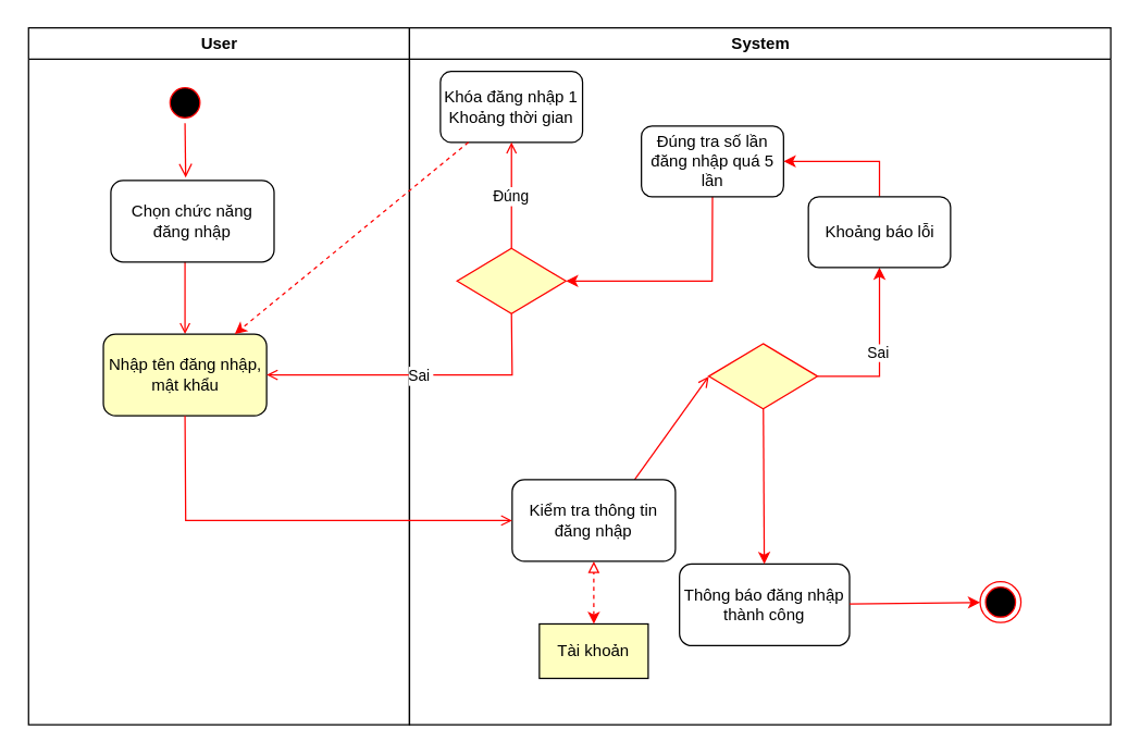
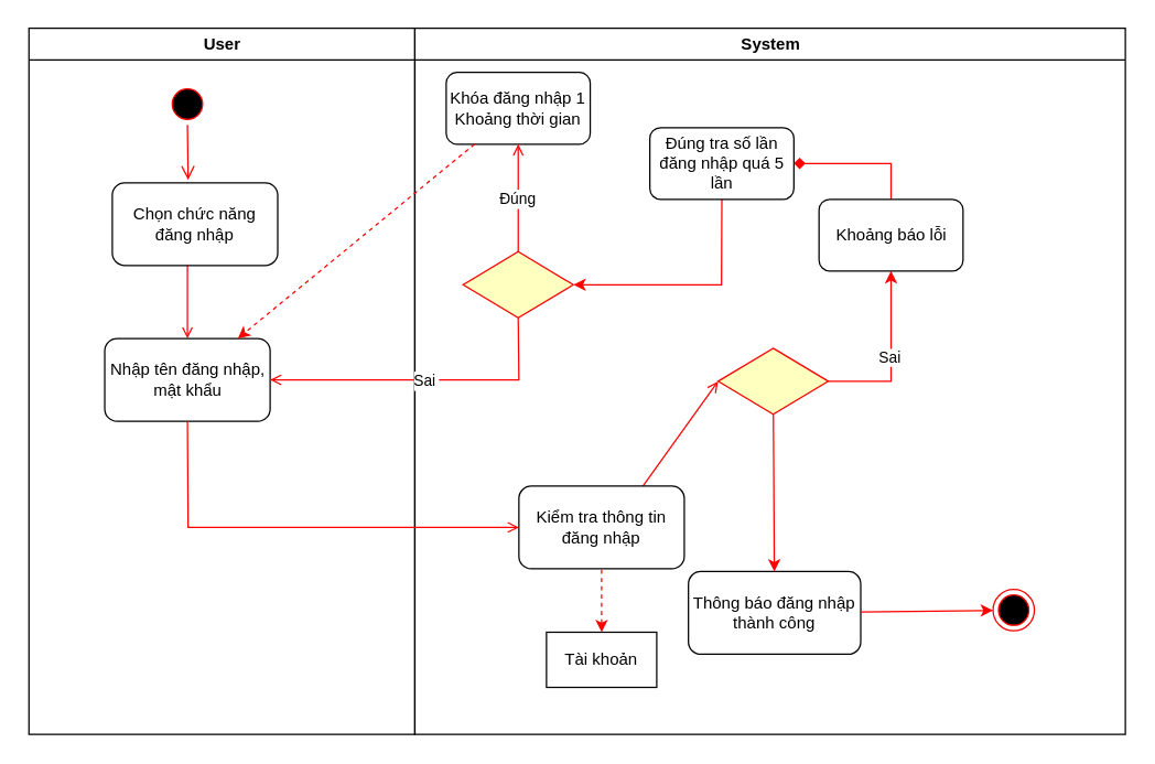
  <mxCell id="0" />
  <mxCell id="1" parent="0" />
  <mxCell id="2" value="User" style="swimlane;whiteSpace=wrap;fontStyle=1;swimlaneLine=1;rounded=0;shadow=0;glass=0;startSize=23;" parent="1" vertex="1"><mxGeometry x="20.5" y="20" width="280" height="512" as="geometry" /></mxCell>
  <mxCell id="3" value="" style="ellipse;shape=startState;fillColor=#000000;strokeColor=#ff0000;" parent="2" vertex="1"><mxGeometry x="100" y="40" width="30" height="30" as="geometry" /></mxCell>
  <mxCell id="4" value="" style="edgeStyle=elbowEdgeStyle;elbow=horizontal;verticalAlign=bottom;endArrow=open;endSize=8;strokeColor=#FF0000;endFill=1;rounded=0;exitX=0.5;exitY=1;exitDx=0;exitDy=0;" parent="2" source="3" edge="1"><mxGeometry x="100" y="40" as="geometry"><mxPoint x="115.5" y="110" as="targetPoint" /><mxPoint x="145.5" y="92" as="sourcePoint" /></mxGeometry></mxCell>
  <mxCell id="5" value="" style="endArrow=open;strokeColor=#FF0000;endFill=1;rounded=0;entryX=0.5;entryY=0;entryDx=0;entryDy=0;" parent="2" target="7" edge="1"><mxGeometry relative="1" as="geometry"><mxPoint x="115" y="160" as="sourcePoint" /><mxPoint x="115" y="220" as="targetPoint" /></mxGeometry></mxCell>
  <mxCell id="6" value="Chọn chức năng đăng nhập" style="rounded=1;whiteSpace=wrap;html=1;" parent="2" vertex="1"><mxGeometry x="60.5" y="112" width="120" height="60" as="geometry" /></mxCell>
- <mxCell id="7" value="Nhập tên đăng nhập, mật khẩu" style="rounded=1;whiteSpace=wrap;html=1;fillColor=#ffffc0;" parent="2" vertex="1"><mxGeometry x="55" y="225" width="120" height="60" as="geometry" /></mxCell>
+ <mxCell id="7" value="Nhập tên đăng nhập, mật khẩu" style="rounded=1;whiteSpace=wrap;html=1;" parent="2" vertex="1"><mxGeometry x="55" y="225" width="120" height="60" as="geometry" /></mxCell>
  <mxCell id="8" value="System" style="swimlane;whiteSpace=wrap" parent="1" vertex="1"><mxGeometry x="300.5" y="20" width="515.5" height="512" as="geometry" /></mxCell>
  <mxCell id="9" value="" style="endArrow=open;strokeColor=#FF0000;endFill=1;rounded=0;exitX=0.75;exitY=0;exitDx=0;exitDy=0;entryX=0;entryY=0.5;entryDx=0;entryDy=0;" parent="8" source="14" target="20" edge="1"><mxGeometry relative="1" as="geometry"><mxPoint x="130" y="253.148" as="sourcePoint" /><mxPoint x="355.5" y="332" as="targetPoint" /></mxGeometry></mxCell>
  <mxCell id="10" value="" style="endArrow=classic;html=1;rounded=0;fillColor=#e51400;strokeColor=light-dark(#FF0000,#EDEDED);exitX=0.5;exitY=1;exitDx=0;exitDy=0;entryX=1;entryY=0.5;entryDx=0;entryDy=0;" parent="8" source="11" target="19" edge="1"><mxGeometry width="50" height="50" relative="1" as="geometry"><mxPoint x="195.5" y="152" as="sourcePoint" /><mxPoint x="122.25" y="182" as="targetPoint" /><Array as="points"><mxPoint x="222.5" y="186" /></Array></mxGeometry></mxCell>
  <mxCell id="11" value="Đúng tra số lần đăng nhập quá 5 lần" style="rounded=1;whiteSpace=wrap;html=1;" parent="8" vertex="1"><mxGeometry x="170.5" y="72" width="104.5" height="52" as="geometry" /></mxCell>
  <mxCell id="12" value="" style="endArrow=classic;html=1;rounded=0;exitX=1;exitY=0.5;exitDx=0;exitDy=0;fillColor=#e51400;strokeColor=#FF0000;entryX=0.5;entryY=1;entryDx=0;entryDy=0;" parent="8" source="20" target="23" edge="1"><mxGeometry width="50" height="50" relative="1" as="geometry"><mxPoint x="295" y="261" as="sourcePoint" /><mxPoint x="345.5" y="172" as="targetPoint" /><Array as="points"><mxPoint x="345.5" y="256" /></Array></mxGeometry></mxCell>
  <mxCell id="13" value="Sai" style="edgeLabel;html=1;align=center;verticalAlign=middle;resizable=0;points=[];" parent="12" connectable="0" vertex="1"><mxGeometry y="2" relative="1" as="geometry"><mxPoint as="offset" /></mxGeometry></mxCell>
  <mxCell id="14" value="Kiểm tra thông tin đăng nhập" style="rounded=1;whiteSpace=wrap;html=1;" parent="8" vertex="1"><mxGeometry x="75.5" y="332" width="120" height="60" as="geometry" /></mxCell>
- <mxCell id="15" value="" style="endArrow=classic;html=1;rounded=0;entryX=1;entryY=0.5;entryDx=0;entryDy=0;fillColor=#e51400;strokeColor=light-dark(#FF0000,#EDEDED);exitX=0.5;exitY=0;exitDx=0;exitDy=0;" parent="8" source="23" target="11" edge="1"><mxGeometry width="50" height="50" relative="1" as="geometry"><mxPoint x="345.5" y="112" as="sourcePoint" /><mxPoint x="132" y="162" as="targetPoint" /><Array as="points"><mxPoint x="345.5" y="98" /></Array></mxGeometry></mxCell>
+ <mxCell id="15" value="" style="endArrow=diamond;html=1;rounded=0;entryX=1;entryY=0.5;entryDx=0;entryDy=0;fillColor=#e51400;strokeColor=light-dark(#FF0000,#EDEDED);exitX=0.5;exitY=0;exitDx=0;exitDy=0;" parent="8" source="23" target="11" edge="1"><mxGeometry width="50" height="50" relative="1" as="geometry"><mxPoint x="345.5" y="112" as="sourcePoint" /><mxPoint x="132" y="162" as="targetPoint" /><Array as="points"><mxPoint x="345.5" y="98" /></Array></mxGeometry></mxCell>
  <mxCell id="16" value="Khóa đăng nhập 1 Khoảng thời gian" style="rounded=1;whiteSpace=wrap;html=1;" parent="8" vertex="1"><mxGeometry x="22.75" y="32" width="104.5" height="52" as="geometry" /></mxCell>
  <mxCell id="17" value="Đúng" style="endArrow=open;strokeColor=#FF0000;endFill=1;rounded=0;entryX=0.5;entryY=1;entryDx=0;entryDy=0;exitX=0.5;exitY=0;exitDx=0;exitDy=0;" parent="8" source="19" target="16" edge="1"><mxGeometry relative="1" as="geometry"><mxPoint x="75" y="142" as="sourcePoint" /><mxPoint x="125.5" y="102" as="targetPoint" /></mxGeometry></mxCell>
  <mxCell id="18" value="" style="ellipse;shape=endState;fillColor=#000000;strokeColor=#ff0000" parent="8" vertex="1"><mxGeometry x="419.5" y="407" width="30" height="30" as="geometry" /></mxCell>
  <mxCell id="19" value="" style="rhombus;fillColor=#ffffc0;strokeColor=#ff0000;" parent="8" vertex="1"><mxGeometry x="35" y="162" width="80" height="48" as="geometry" /></mxCell>
  <mxCell id="20" value="" style="rhombus;fillColor=#ffffc0;strokeColor=#ff0000;" parent="8" vertex="1"><mxGeometry x="220" y="232" width="80" height="48" as="geometry" /></mxCell>
- <mxCell id="21" value="Tài khoản" style="rounded=0;whiteSpace=wrap;html=1;fillColor=#ffffc0;" parent="8" vertex="1"><mxGeometry x="95.5" y="438" width="80" height="40" as="geometry" /></mxCell>
- <mxCell id="22" value="" style="endArrow=block;strokeColor=#FF0000;endFill=0;rounded=0;dashed=1;startArrow=classic;startFill=1;" parent="8" source="21" target="14" edge="1"><mxGeometry relative="1" as="geometry"><mxPoint x="85.5" y="282" as="sourcePoint" /><mxPoint x="70.799" y="452" as="targetPoint" /></mxGeometry></mxCell>
+ <mxCell id="21" value="Tài khoản" style="rounded=0;whiteSpace=wrap;html=1;" parent="8" vertex="1"><mxGeometry x="95.5" y="438" width="80" height="40" as="geometry" /></mxCell>
+ <mxCell id="22" value="" style="endArrow=none;strokeColor=#FF0000;endFill=0;rounded=0;dashed=1;startArrow=classic;startFill=1;" parent="8" source="21" target="14" edge="1"><mxGeometry relative="1" as="geometry"><mxPoint x="85.5" y="282" as="sourcePoint" /><mxPoint x="70.799" y="452" as="targetPoint" /></mxGeometry></mxCell>
  <mxCell id="23" value="Khoảng báo lỗi" style="rounded=1;whiteSpace=wrap;html=1;" parent="8" vertex="1"><mxGeometry x="293.25" y="124" width="104.5" height="52" as="geometry" /></mxCell>
  <mxCell id="24" value="Thông báo đăng nhập thành công" style="rounded=1;whiteSpace=wrap;html=1;" parent="8" vertex="1"><mxGeometry x="198.5" y="394" width="125" height="60" as="geometry" /></mxCell>
  <mxCell id="25" value="" style="endArrow=classic;html=1;rounded=0;strokeColor=#FF0000;" parent="8" source="20" target="24" edge="1"><mxGeometry width="50" height="50" relative="1" as="geometry"><mxPoint x="265.5" y="352" as="sourcePoint" /><mxPoint x="315.5" y="302" as="targetPoint" /></mxGeometry></mxCell>
  <mxCell id="26" value="" style="endArrow=classic;html=1;rounded=0;strokeColor=light-dark(#ff0000, #ededed);" parent="8" source="24" target="18" edge="1"><mxGeometry width="50" height="50" relative="1" as="geometry"><mxPoint x="345.5" y="352" as="sourcePoint" /><mxPoint x="422.532" y="352" as="targetPoint" /></mxGeometry></mxCell>
  <mxCell id="27" value="Sai" style="endArrow=open;strokeColor=#FF0000;endFill=1;rounded=0;entryX=1;entryY=0.5;entryDx=0;entryDy=0;exitX=0.5;exitY=1;exitDx=0;exitDy=0;" parent="1" source="19" target="7" edge="1"><mxGeometry relative="1" as="geometry"><mxPoint x="406" y="242" as="sourcePoint" /><mxPoint x="336" y="262" as="targetPoint" /><Array as="points"><mxPoint x="376" y="275" /></Array></mxGeometry></mxCell>
  <mxCell id="28" value="" style="endArrow=open;strokeColor=#FF0000;endFill=1;rounded=0;entryX=0;entryY=0.5;entryDx=0;entryDy=0;exitX=0.5;exitY=1;exitDx=0;exitDy=0;" parent="1" source="7" target="14" edge="1"><mxGeometry relative="1" as="geometry"><mxPoint x="166" y="332" as="sourcePoint" /><mxPoint x="135.5" y="345" as="targetPoint" /><Array as="points"><mxPoint x="136" y="382" /></Array></mxGeometry></mxCell>
  <mxCell id="29" value="" style="endArrow=classic;strokeColor=#FF0000;endFill=1;rounded=0;dashed=1;" parent="1" source="16" target="7" edge="1"><mxGeometry relative="1" as="geometry"><mxPoint x="570.5" y="452" as="sourcePoint" /><mxPoint x="736" y="352" as="targetPoint" /></mxGeometry></mxCell>
